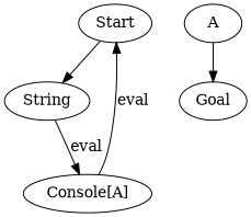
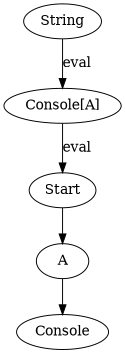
  digraph {
    rankdir=TB
    Start
    String
    n3 [label="Console[A]"]
    A
-   Goal
-   Start -> String
+   Goal [label=Console]
+   Start -> A
    String -> n3 [label=eval]
    n3 -> Start [label=eval]
    A -> Goal
  }
